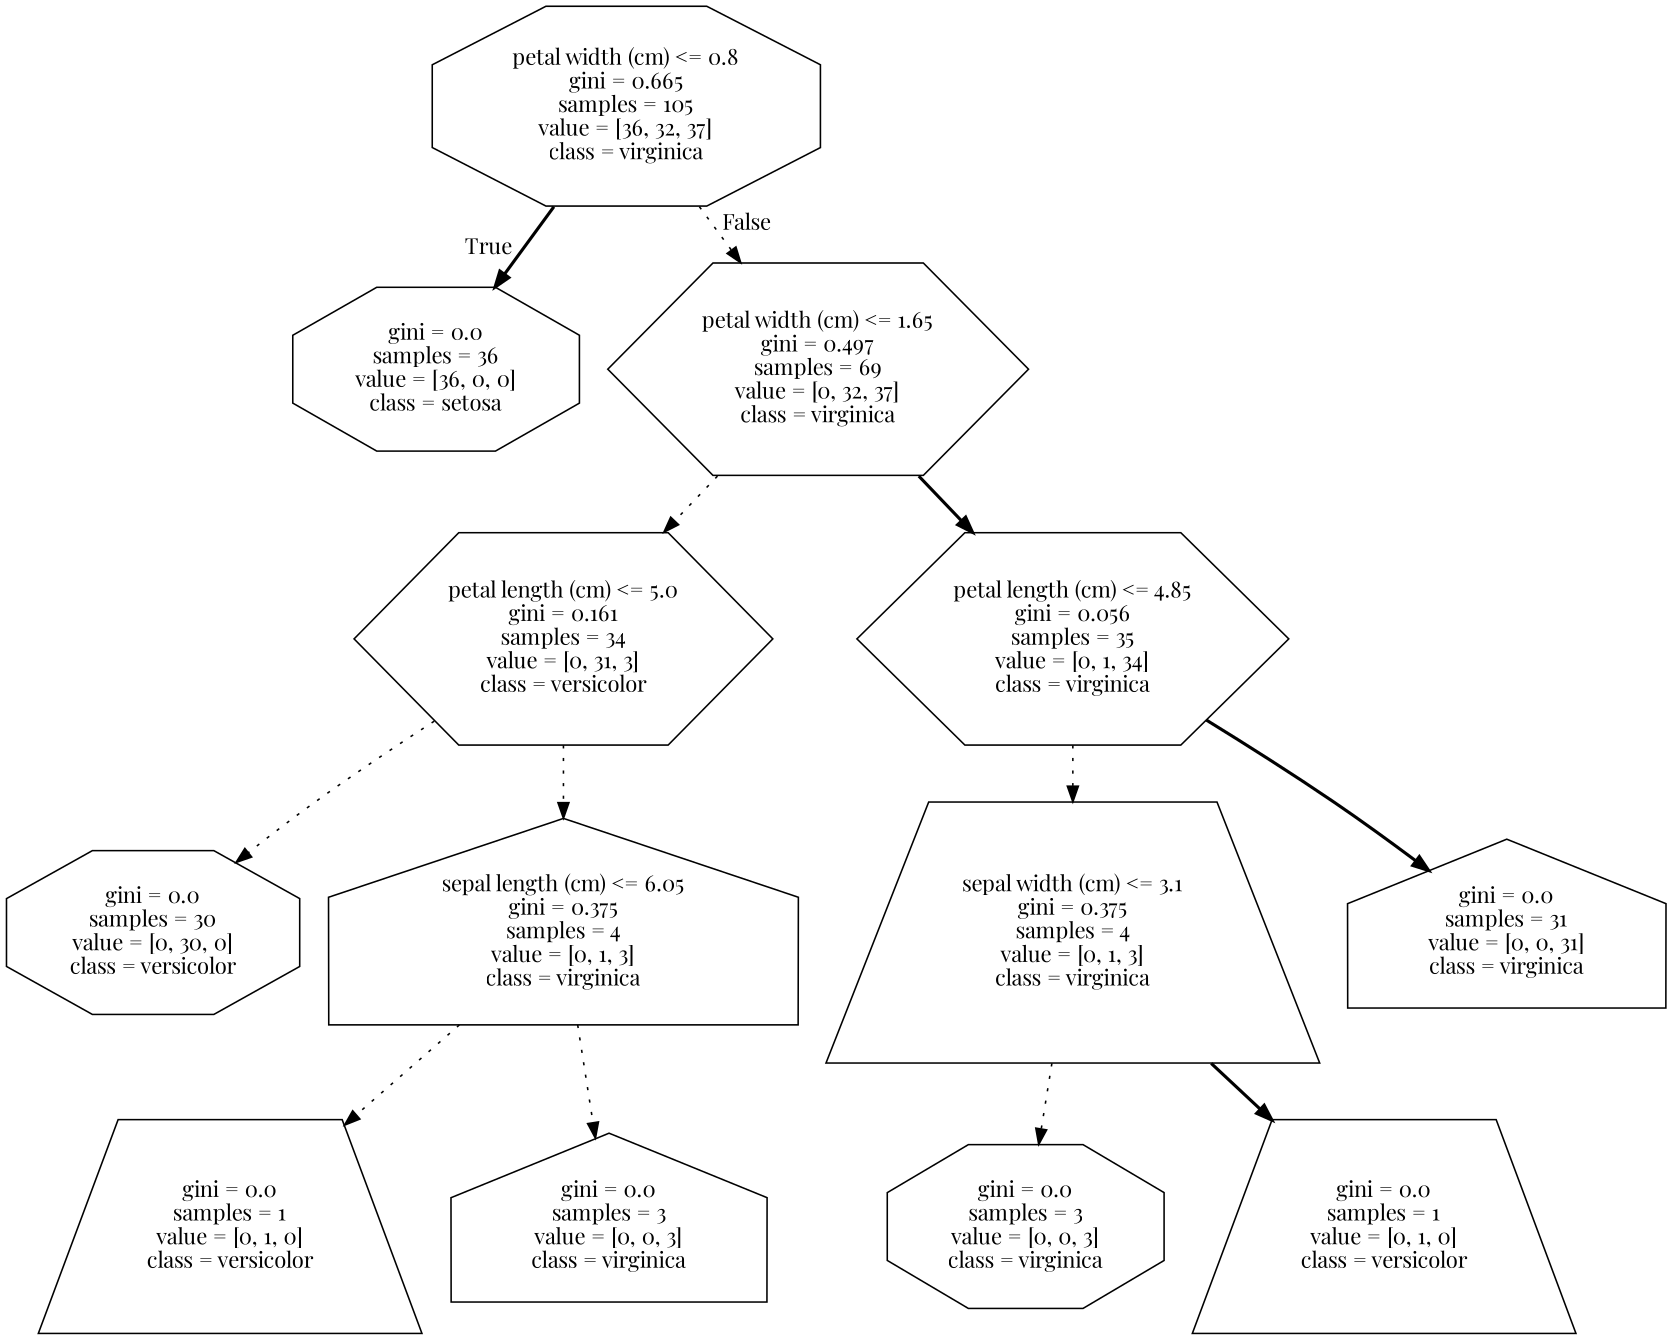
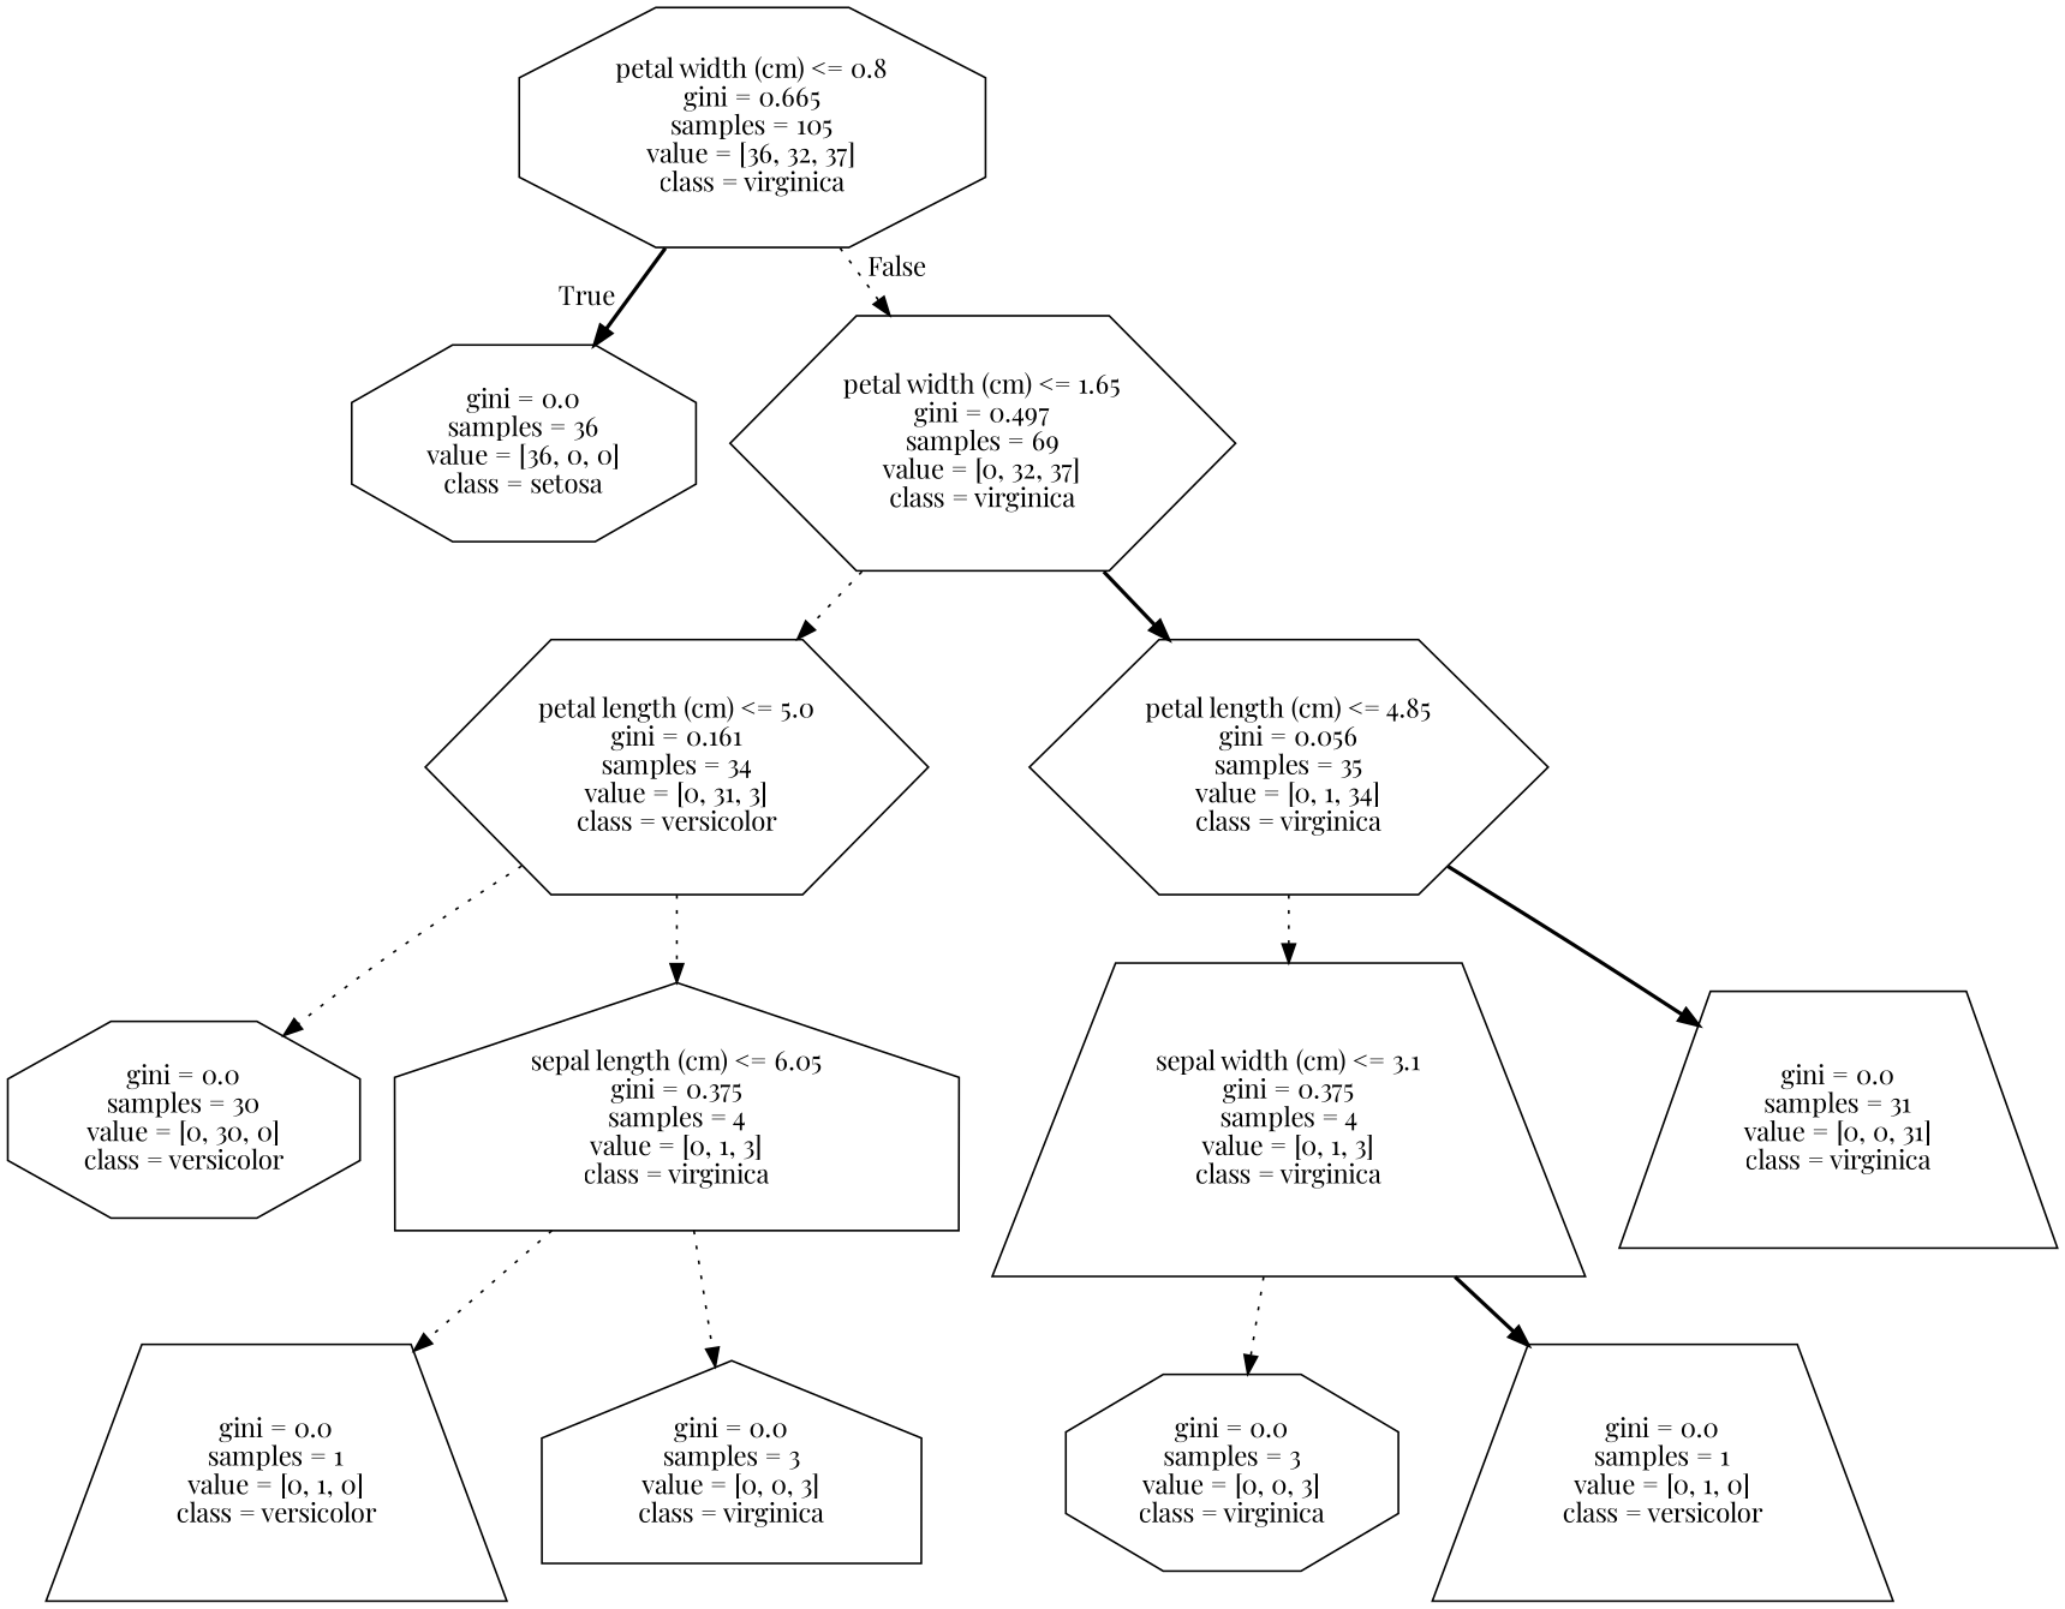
  digraph {
    fontname="Playfair Display"
    node [shape=octagon fontname="Playfair Display"]
    edge [style=dotted fontname="Playfair Display"]
    n1 [label="petal width (cm) <= 0.8\ngini = 0.665\nsamples = 105\nvalue = [36, 32, 37]\nclass = virginica"]
    n2 [label="gini = 0.0\nsamples = 36\nvalue = [36, 0, 0]\nclass = setosa"]
    n3 [label="petal width (cm) <= 1.65\ngini = 0.497\nsamples = 69\nvalue = [0, 32, 37]\nclass = virginica" shape=hexagon]
    n4 [label="petal length (cm) <= 5.0\ngini = 0.161\nsamples = 34\nvalue = [0, 31, 3]\nclass = versicolor" shape=hexagon]
    n5 [label="petal length (cm) <= 4.85\ngini = 0.056\nsamples = 35\nvalue = [0, 1, 34]\nclass = virginica" shape=hexagon]
    n6 [label="gini = 0.0\nsamples = 30\nvalue = [0, 30, 0]\nclass = versicolor"]
    n7 [label="sepal length (cm) <= 6.05\ngini = 0.375\nsamples = 4\nvalue = [0, 1, 3]\nclass = virginica" shape=house]
    n8 [label="gini = 0.0\nsamples = 1\nvalue = [0, 1, 0]\nclass = versicolor" shape=trapezium]
    n9 [label="gini = 0.0\nsamples = 3\nvalue = [0, 0, 3]\nclass = virginica" shape=house]
    n10 [label="sepal width (cm) <= 3.1\ngini = 0.375\nsamples = 4\nvalue = [0, 1, 3]\nclass = virginica" shape=trapezium]
-   n11 [label="gini = 0.0\nsamples = 31\nvalue = [0, 0, 31]\nclass = virginica" shape=house]
+   n11 [label="gini = 0.0\nsamples = 31\nvalue = [0, 0, 31]\nclass = virginica" shape=trapezium]
    n12 [label="gini = 0.0\nsamples = 3\nvalue = [0, 0, 3]\nclass = virginica"]
    n13 [label="gini = 0.0\nsamples = 1\nvalue = [0, 1, 0]\nclass = versicolor" shape=trapezium]
    n1 -> n2 [headlabel=True labelangle=45 labeldistance=2.5 style=bold]
    n1 -> n3 [headlabel=False labelangle=-45 labeldistance=2.5]
    n3 -> n4
    n3 -> n5 [style=bold]
    n4 -> n6
    n4 -> n7
    n5 -> n10
    n5 -> n11 [style=bold]
    n7 -> n8
    n7 -> n9
    n10 -> n12
    n10 -> n13 [style=bold]
  }
